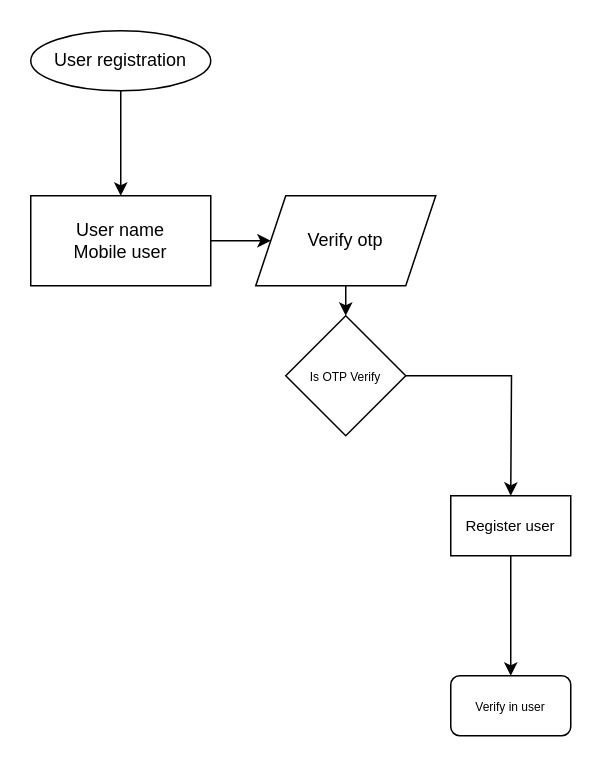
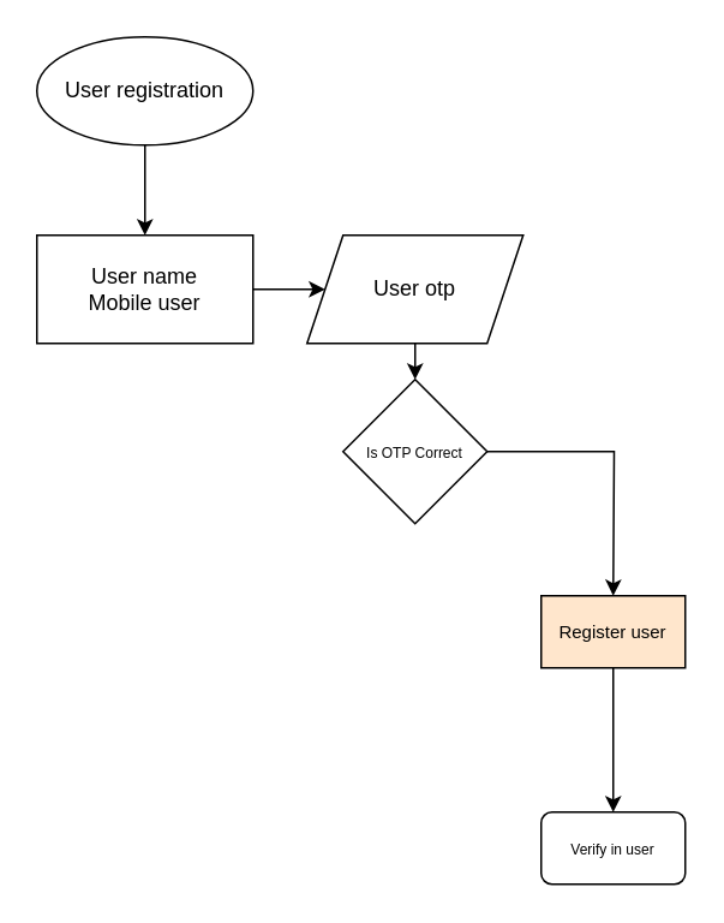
  <mxCell id="0" />
  <mxCell id="1" parent="0" />
  <mxCell id="2" style="edgeStyle=orthogonalEdgeStyle;rounded=0;orthogonalLoop=1;jettySize=auto;html=1;exitX=0.5;exitY=1;exitDx=0;exitDy=0;" edge="1" parent="1" source="3"><mxGeometry relative="1" as="geometry"><mxPoint x="80" y="130" as="targetPoint" /></mxGeometry></mxCell>
- <mxCell id="3" value="User registration" style="ellipse;whiteSpace=wrap;html=1;" vertex="1" parent="1"><mxGeometry x="20" y="20" width="120" height="40" as="geometry" /></mxCell>
+ <mxCell id="3" value="User registration" style="ellipse;whiteSpace=wrap;html=1;" vertex="1" parent="1"><mxGeometry x="20" y="20" width="120" height="60" as="geometry" /></mxCell>
  <mxCell id="4" style="edgeStyle=orthogonalEdgeStyle;rounded=0;orthogonalLoop=1;jettySize=auto;html=1;" edge="1" parent="1"><mxGeometry relative="1" as="geometry"><mxPoint x="180" y="160" as="targetPoint" /><mxPoint x="130" y="160" as="sourcePoint" /></mxGeometry></mxCell>
  <mxCell id="5" style="edgeStyle=orthogonalEdgeStyle;rounded=0;orthogonalLoop=1;jettySize=auto;html=1;" edge="1" parent="1" source="6"><mxGeometry relative="1" as="geometry"><mxPoint x="230" y="210" as="targetPoint" /></mxGeometry></mxCell>
- <mxCell id="6" value="Verify otp" style="shape=parallelogram;perimeter=parallelogramPerimeter;whiteSpace=wrap;html=1;fixedSize=1;" vertex="1" parent="1"><mxGeometry x="170" y="130" width="120" height="60" as="geometry" /></mxCell>
+ <mxCell id="6" value="User otp" style="shape=parallelogram;perimeter=parallelogramPerimeter;whiteSpace=wrap;html=1;fixedSize=1;" vertex="1" parent="1"><mxGeometry x="170" y="130" width="120" height="60" as="geometry" /></mxCell>
  <mxCell id="7" value="&lt;div&gt;User name &lt;br&gt;&lt;/div&gt;&lt;div&gt;Mobile user &lt;/div&gt;" style="rounded=0;whiteSpace=wrap;html=1;" vertex="1" parent="1"><mxGeometry x="20" y="130" width="120" height="60" as="geometry" /></mxCell>
  <mxCell id="8" style="edgeStyle=orthogonalEdgeStyle;rounded=0;orthogonalLoop=1;jettySize=auto;html=1;" edge="1" parent="1" source="9"><mxGeometry relative="1" as="geometry"><mxPoint x="340" y="330" as="targetPoint" /></mxGeometry></mxCell>
- <mxCell id="9" value="&lt;div&gt;&lt;font style=&quot;font-size: 8px;&quot;&gt;Is OTP Verify&lt;br&gt;&lt;/font&gt;&lt;/div&gt;" style="rhombus;whiteSpace=wrap;html=1;" vertex="1" parent="1"><mxGeometry x="190" y="210" width="80" height="80" as="geometry" /></mxCell>
+ <mxCell id="9" value="&lt;div&gt;&lt;font style=&quot;font-size: 8px;&quot;&gt;Is OTP Correct&lt;br&gt;&lt;/font&gt;&lt;/div&gt;" style="rhombus;whiteSpace=wrap;html=1;" vertex="1" parent="1"><mxGeometry x="190" y="210" width="80" height="80" as="geometry" /></mxCell>
  <mxCell id="10" style="edgeStyle=orthogonalEdgeStyle;rounded=0;orthogonalLoop=1;jettySize=auto;html=1;" edge="1" parent="1" source="11"><mxGeometry relative="1" as="geometry"><mxPoint x="340" y="450" as="targetPoint" /></mxGeometry></mxCell>
- <mxCell id="11" value="&lt;font style=&quot;font-size: 10px;&quot;&gt;Register user&lt;br&gt;&lt;/font&gt;" style="rounded=0;whiteSpace=wrap;html=1;" vertex="1" parent="1"><mxGeometry x="300" y="330" width="80" height="40" as="geometry" /></mxCell>
+ <mxCell id="11" value="&lt;font style=&quot;font-size: 10px;&quot;&gt;Register user&lt;br&gt;&lt;/font&gt;" style="rounded=0;whiteSpace=wrap;html=1;fillColor=#ffe6cc;" vertex="1" parent="1"><mxGeometry x="300" y="330" width="80" height="40" as="geometry" /></mxCell>
  <mxCell id="12" value="&lt;font style=&quot;font-size: 8px;&quot;&gt;Verify in user&lt;br&gt;&lt;/font&gt;" style="rounded=1;whiteSpace=wrap;html=1;" vertex="1" parent="1"><mxGeometry x="300" y="450" width="80" height="40" as="geometry" /></mxCell>
